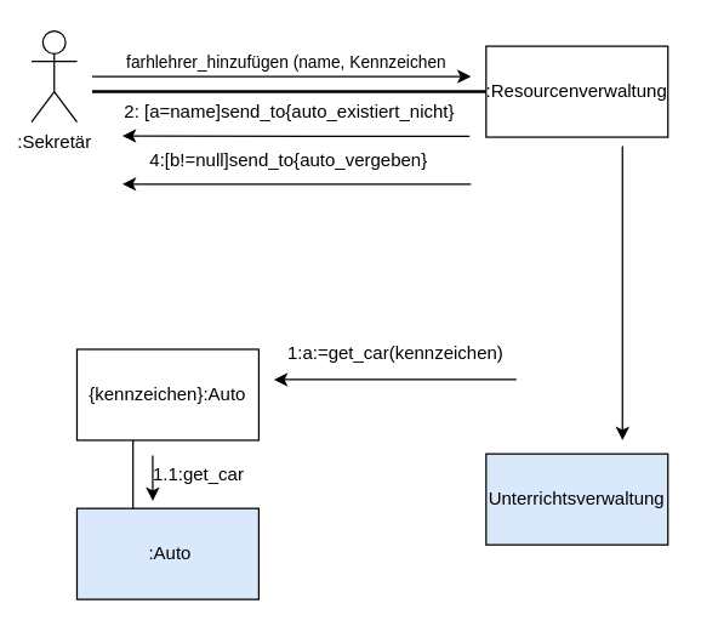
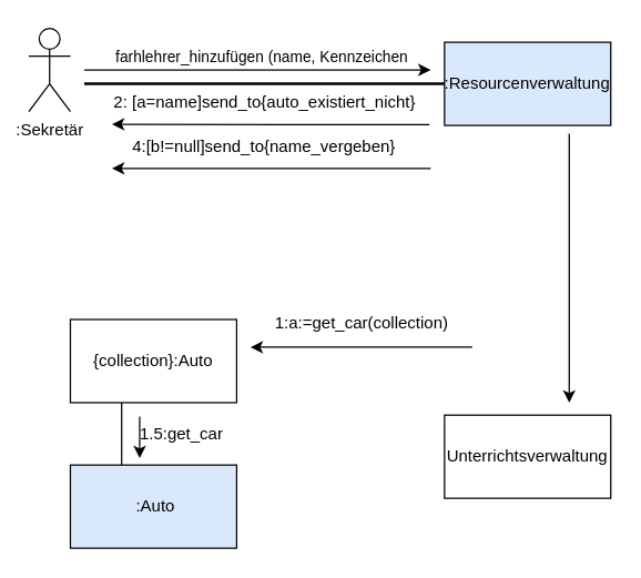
  <mxCell id="0" />
  <mxCell id="1" parent="0" />
  <mxCell id="2" value=":Sekretär" style="shape=umlActor;verticalLabelPosition=bottom;verticalAlign=top;html=1;outlineConnect=0;" vertex="1" parent="1"><mxGeometry x="20" y="20" width="30" height="60" as="geometry" /></mxCell>
- <mxCell id="3" value=":Resourcenverwaltung" style="rounded=0;whiteSpace=wrap;html=1;" vertex="1" parent="1"><mxGeometry x="320" y="30" width="120" height="60" as="geometry" /></mxCell>
+ <mxCell id="3" value=":Resourcenverwaltung" style="rounded=0;whiteSpace=wrap;html=1;fillColor=#dae8fc;" vertex="1" parent="1"><mxGeometry x="320" y="30" width="120" height="60" as="geometry" /></mxCell>
  <mxCell id="4" value="" style="endArrow=classic;html=1;rounded=0;" edge="1" parent="1"><mxGeometry width="50" height="50" relative="1" as="geometry"><mxPoint x="60" y="50" as="sourcePoint" /><mxPoint x="310" y="50" as="targetPoint" /></mxGeometry></mxCell>
  <mxCell id="5" value="farhlehrer_hinzufügen (name, Kennzeichen" style="edgeLabel;html=1;align=center;verticalAlign=middle;resizable=0;points=[];" vertex="1" connectable="0" parent="4"><mxGeometry x="0.016" y="3" relative="1" as="geometry"><mxPoint y="-7" as="offset" /></mxGeometry></mxCell>
  <mxCell id="6" value="" style="endArrow=none;html=1;rounded=0;entryX=0;entryY=0.5;entryDx=0;entryDy=0;strokeWidth=2;" edge="1" parent="1" target="3"><mxGeometry width="50" height="50" relative="1" as="geometry"><mxPoint x="60" y="60" as="sourcePoint" /><mxPoint x="380" y="130" as="targetPoint" /></mxGeometry></mxCell>
  <mxCell id="7" value="2: [a=name]send_to{auto_existiert_nicht}" style="text;html=1;align=center;verticalAlign=middle;resizable=0;points=[];autosize=1;strokeColor=none;fillColor=none;" vertex="1" parent="1"><mxGeometry x="75" y="59.17" width="230" height="30" as="geometry" /></mxCell>
  <mxCell id="8" value="" style="endArrow=classic;html=1;rounded=0;exitX=1.018;exitY=1.011;exitDx=0;exitDy=0;exitPerimeter=0;" edge="1" parent="1" source="7"><mxGeometry width="50" height="50" relative="1" as="geometry"><mxPoint x="310" y="99.17" as="sourcePoint" /><mxPoint x="80" y="89.17" as="targetPoint" /></mxGeometry></mxCell>
- <mxCell id="9" value="4:[b!=null]send_to{auto_vergeben}" style="text;html=1;strokeColor=none;fillColor=none;align=center;verticalAlign=middle;whiteSpace=wrap;rounded=0;" vertex="1" parent="1"><mxGeometry x="90" y="91" width="200" height="30" as="geometry" /></mxCell>
+ <mxCell id="9" value="4:[b!=null]send_to{name_vergeben}" style="text;html=1;strokeColor=none;fillColor=none;align=center;verticalAlign=middle;whiteSpace=wrap;rounded=0;" vertex="1" parent="1"><mxGeometry x="90" y="91" width="200" height="30" as="geometry" /></mxCell>
  <mxCell id="10" value="" style="endArrow=classic;html=1;rounded=0;" edge="1" parent="1"><mxGeometry width="50" height="50" relative="1" as="geometry"><mxPoint x="310" y="121" as="sourcePoint" /><mxPoint x="80" y="121" as="targetPoint" /></mxGeometry></mxCell>
- <mxCell id="11" value="Unterrichtsverwaltung" style="whiteSpace=wrap;html=1;fillColor=#dae8fc;" vertex="1" parent="1"><mxGeometry x="320" y="299" width="120" height="60" as="geometry" /></mxCell>
+ <mxCell id="11" value="Unterrichtsverwaltung" style="whiteSpace=wrap;html=1;" vertex="1" parent="1"><mxGeometry x="320" y="299" width="120" height="60" as="geometry" /></mxCell>
  <mxCell id="12" value="" style="endArrow=classic;html=1;rounded=0;exitX=0.75;exitY=1;exitDx=0;exitDy=0;" edge="1" parent="1"><mxGeometry width="50" height="50" relative="1" as="geometry"><mxPoint x="410" y="96" as="sourcePoint" /><mxPoint x="410" y="290" as="targetPoint" /></mxGeometry></mxCell>
- <mxCell id="13" value="{kennzeichen}:Auto" style="whiteSpace=wrap;html=1;" vertex="1" parent="1"><mxGeometry x="50" y="230" width="120" height="60" as="geometry" /></mxCell>
+ <mxCell id="13" value="{collection}:Auto" style="whiteSpace=wrap;html=1;" vertex="1" parent="1"><mxGeometry x="50" y="230" width="120" height="60" as="geometry" /></mxCell>
  <mxCell id="14" value="" style="endArrow=classic;html=1;rounded=0;" edge="1" parent="1"><mxGeometry width="50" height="50" relative="1" as="geometry"><mxPoint x="340" y="250" as="sourcePoint" /><mxPoint x="180" y="250" as="targetPoint" /></mxGeometry></mxCell>
- <mxCell id="15" value="1:a:=get_car(kennzeichen)" style="text;html=1;align=center;verticalAlign=middle;resizable=0;points=[];autosize=1;strokeColor=none;fillColor=none;" vertex="1" parent="1"><mxGeometry x="175" y="218" width="170" height="30" as="geometry" /></mxCell>
+ <mxCell id="15" value="1:a:=get_car(collection)" style="text;html=1;align=center;verticalAlign=middle;resizable=0;points=[];autosize=1;strokeColor=none;fillColor=none;" vertex="1" parent="1"><mxGeometry x="175" y="218" width="170" height="30" as="geometry" /></mxCell>
  <mxCell id="16" value="&amp;nbsp;:Auto" style="whiteSpace=wrap;html=1;fillColor=#dae8fc;" vertex="1" parent="1"><mxGeometry x="50" y="335" width="120" height="60" as="geometry" /></mxCell>
  <mxCell id="17" value="" style="endArrow=none;html=1;rounded=0;entryX=0.5;entryY=0;entryDx=0;entryDy=0;exitX=0.5;exitY=1;exitDx=0;exitDy=0;" edge="1" parent="1"><mxGeometry width="50" height="50" relative="1" as="geometry"><mxPoint x="87" y="290" as="sourcePoint" /><mxPoint x="87" y="335" as="targetPoint" /></mxGeometry></mxCell>
  <mxCell id="18" value="" style="endArrow=classic;html=1;rounded=0;" edge="1" parent="1"><mxGeometry width="50" height="50" relative="1" as="geometry"><mxPoint x="100" y="300" as="sourcePoint" /><mxPoint x="100" y="330" as="targetPoint" /></mxGeometry></mxCell>
- <mxCell id="19" value="1.1:get_car" style="text;html=1;align=center;verticalAlign=middle;resizable=0;points=[];autosize=1;strokeColor=none;fillColor=none;" vertex="1" parent="1"><mxGeometry x="90" y="298" width="80" height="30" as="geometry" /></mxCell>
+ <mxCell id="19" value="1.5:get_car" style="text;html=1;align=center;verticalAlign=middle;resizable=0;points=[];autosize=1;strokeColor=none;fillColor=none;" vertex="1" parent="1"><mxGeometry x="90" y="298" width="80" height="30" as="geometry" /></mxCell>
